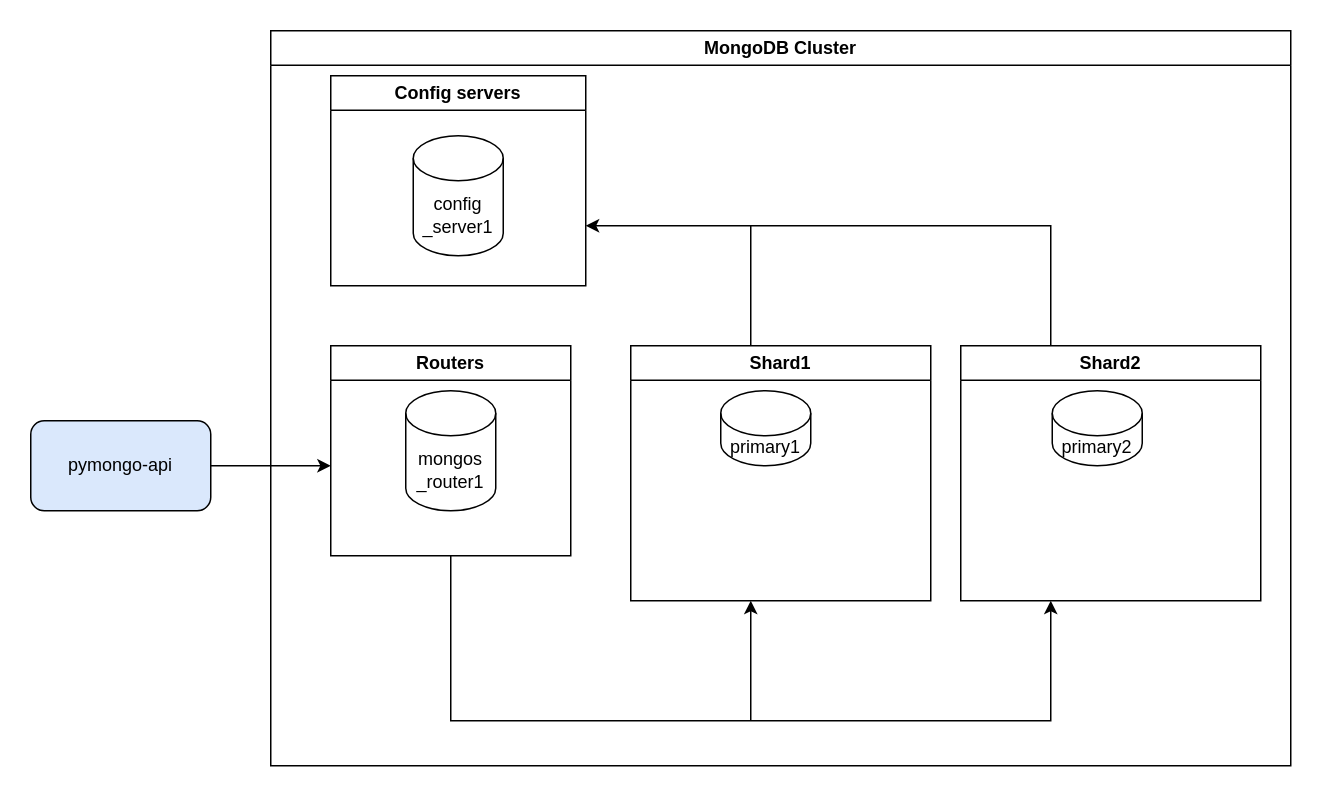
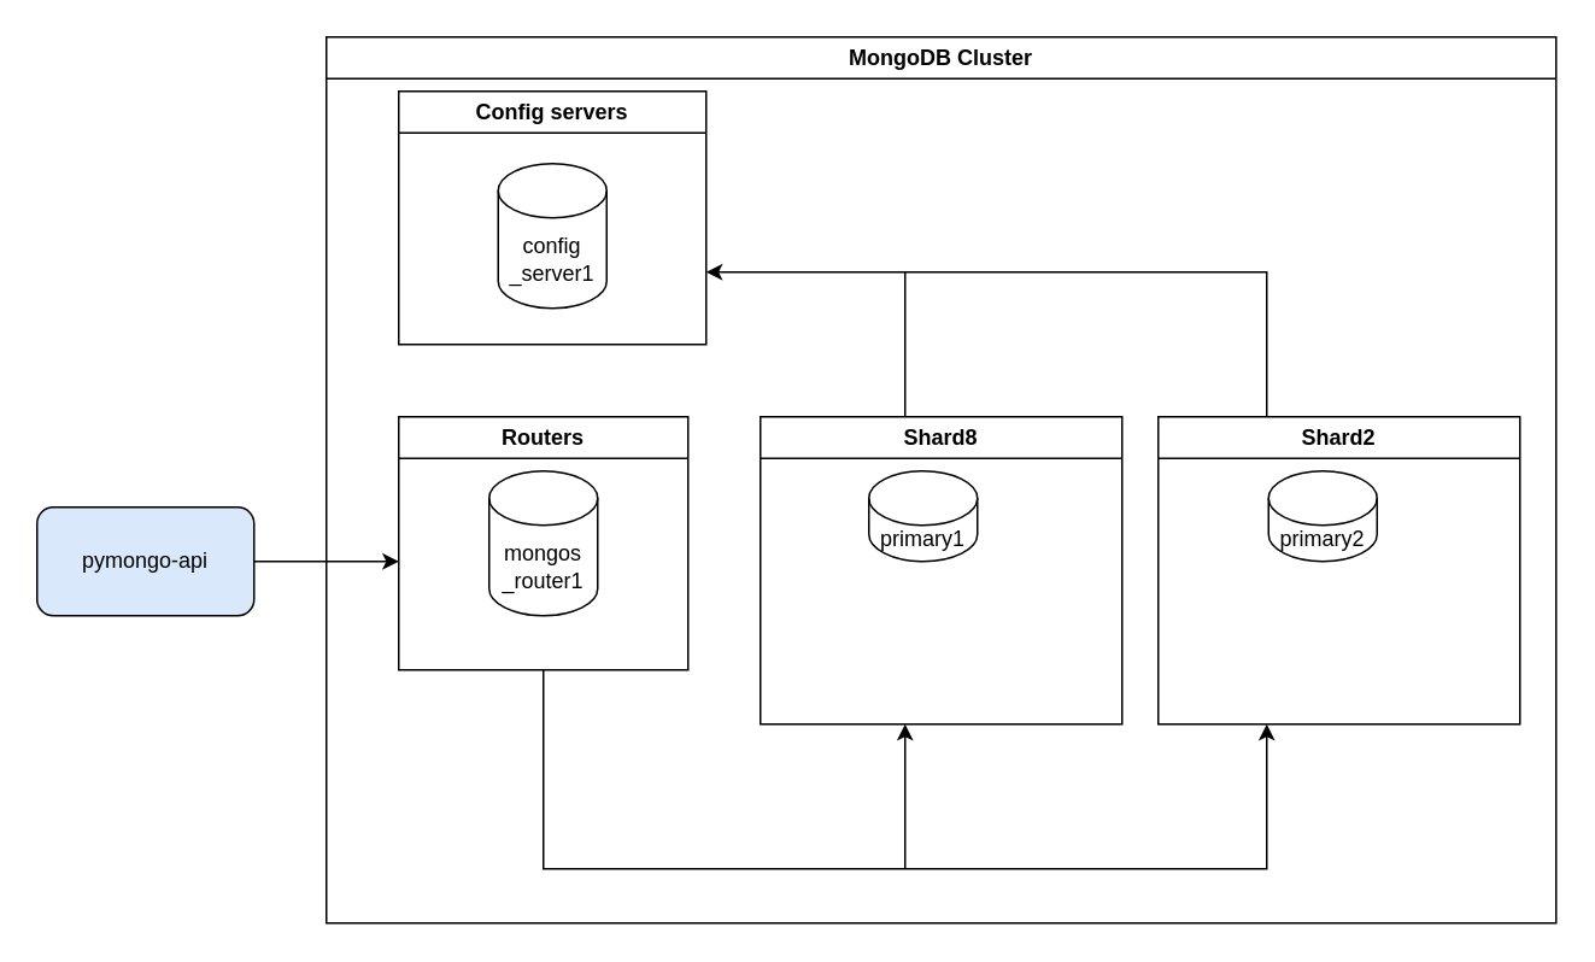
  <mxCell id="0" />
  <mxCell id="1" parent="0" />
  <mxCell id="2" value="pymongo-api" style="rounded=1;whiteSpace=wrap;html=1;fillColor=#dae8fc;" parent="1" vertex="1"><mxGeometry x="20" y="280" width="120" height="60" as="geometry" /></mxCell>
  <mxCell id="3" style="edgeStyle=orthogonalEdgeStyle;rounded=0;orthogonalLoop=1;jettySize=auto;html=1;exitX=1;exitY=0.5;exitDx=0;exitDy=0;entryX=0;entryY=0.5;entryDx=0;entryDy=0;entryPerimeter=0;" parent="1" source="2" edge="1"><mxGeometry relative="1" as="geometry"><mxPoint x="220" y="310" as="targetPoint" /></mxGeometry></mxCell>
  <mxCell id="4" value="Routers" style="swimlane;whiteSpace=wrap;html=1;" parent="1" vertex="1"><mxGeometry x="220" y="230" width="160" height="140" as="geometry"><mxRectangle x="560" y="240" width="80" height="30" as="alternateBounds" /></mxGeometry></mxCell>
  <mxCell id="5" value="mongos _router1" style="shape=cylinder3;whiteSpace=wrap;html=1;boundedLbl=1;backgroundOutline=1;size=15;" parent="4" vertex="1"><mxGeometry x="50" y="30" width="60" height="80" as="geometry" /></mxCell>
  <mxCell id="6" value="Config servers" style="swimlane;whiteSpace=wrap;html=1;" parent="1" vertex="1"><mxGeometry x="220" y="50" width="170" height="140" as="geometry"><mxRectangle x="560" y="60" width="120" height="30" as="alternateBounds" /></mxGeometry></mxCell>
  <mxCell id="7" value="config _server1" style="shape=cylinder3;whiteSpace=wrap;html=1;boundedLbl=1;backgroundOutline=1;size=15;" parent="6" vertex="1"><mxGeometry x="55" y="40" width="60" height="80" as="geometry" /></mxCell>
- <mxCell id="8" value="Shard1" style="swimlane;whiteSpace=wrap;html=1;" parent="1" vertex="1"><mxGeometry x="420" y="230" width="200" height="170" as="geometry" /></mxCell>
+ <mxCell id="8" value="Shard8" style="swimlane;whiteSpace=wrap;html=1;" parent="1" vertex="1"><mxGeometry x="420" y="230" width="200" height="170" as="geometry" /></mxCell>
  <mxCell id="9" value="primary1" style="shape=cylinder3;whiteSpace=wrap;html=1;boundedLbl=1;backgroundOutline=1;size=15;" parent="8" vertex="1"><mxGeometry x="60" y="30" width="60" height="50" as="geometry" /></mxCell>
  <mxCell id="10" value="" style="endArrow=classic;html=1;rounded=0;" parent="1" edge="1"><mxGeometry width="50" height="50" relative="1" as="geometry"><mxPoint x="700" y="230" as="sourcePoint" /><mxPoint x="390" y="150" as="targetPoint" /><Array as="points"><mxPoint x="700" y="150" /></Array></mxGeometry></mxCell>
  <mxCell id="11" value="" style="endArrow=none;html=1;rounded=0;" parent="1" edge="1"><mxGeometry width="50" height="50" relative="1" as="geometry"><mxPoint x="500" y="230" as="sourcePoint" /><mxPoint x="500" y="150" as="targetPoint" /></mxGeometry></mxCell>
  <mxCell id="12" value="" style="group" parent="1" vertex="1" connectable="0"><mxGeometry x="300" y="400" width="400" height="80" as="geometry" /></mxCell>
  <mxCell id="13" value="" style="endArrow=classic;html=1;rounded=0;exitX=0.5;exitY=1;exitDx=0;exitDy=0;" parent="12" source="4" edge="1"><mxGeometry width="50" height="50" relative="1" as="geometry"><mxPoint x="30" y="80" as="sourcePoint" /><mxPoint x="400" as="targetPoint" /><Array as="points"><mxPoint y="80" /><mxPoint x="200" y="80" /><mxPoint x="400" y="80" /></Array></mxGeometry></mxCell>
  <mxCell id="14" value="" style="endArrow=classic;html=1;rounded=0;" parent="12" edge="1"><mxGeometry width="50" height="50" relative="1" as="geometry"><mxPoint x="200" y="80" as="sourcePoint" /><mxPoint x="200" as="targetPoint" /></mxGeometry></mxCell>
  <mxCell id="15" value="Shard2" style="swimlane;whiteSpace=wrap;html=1;" parent="1" vertex="1"><mxGeometry x="640" y="230" width="200" height="170" as="geometry" /></mxCell>
  <mxCell id="16" value="primary2" style="shape=cylinder3;whiteSpace=wrap;html=1;boundedLbl=1;backgroundOutline=1;size=15;" parent="15" vertex="1"><mxGeometry x="61" y="30" width="60" height="50" as="geometry" /></mxCell>
  <mxCell id="17" value="MongoDB Cluster" style="swimlane;whiteSpace=wrap;html=1;" parent="1" vertex="1"><mxGeometry x="180" y="20" width="680" height="490" as="geometry" /></mxCell>
